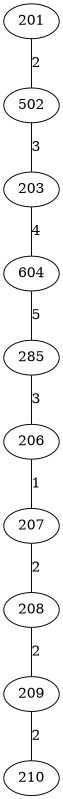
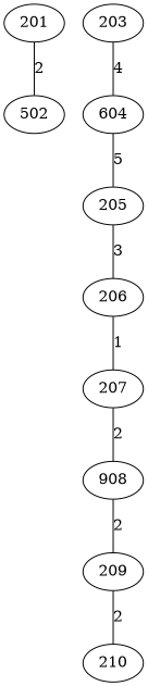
  graph {
    n1 [description="Computer Lab" label=201]
    n2 [description="Science Laboratory" label=502]
    n3 [description="Art Studio" label=203]
    n4 [description="Music Room" label=604]
-   n5 [description=Library label=285]
+   n5 [description=Library label=205]
    n6 [description="Conference Room" label=206]
    n7 [description="Faculty Office" label=207]
-   n8 [description="Student Lounge" label=208]
+   n8 [description="Student Lounge" label=908]
    n9 [description=Gymnasium label=209]
    n10 [description=Cafeteria label=210]
    n1 -- n2 [label=2]
-   n2 -- n3 [label=3]
    n3 -- n4 [label=4]
    n4 -- n5 [label=5]
    n5 -- n6 [label=3]
    n6 -- n7 [label=1]
    n7 -- n8 [label=2]
    n8 -- n9 [label=2]
    n9 -- n10 [label=2]
  }
